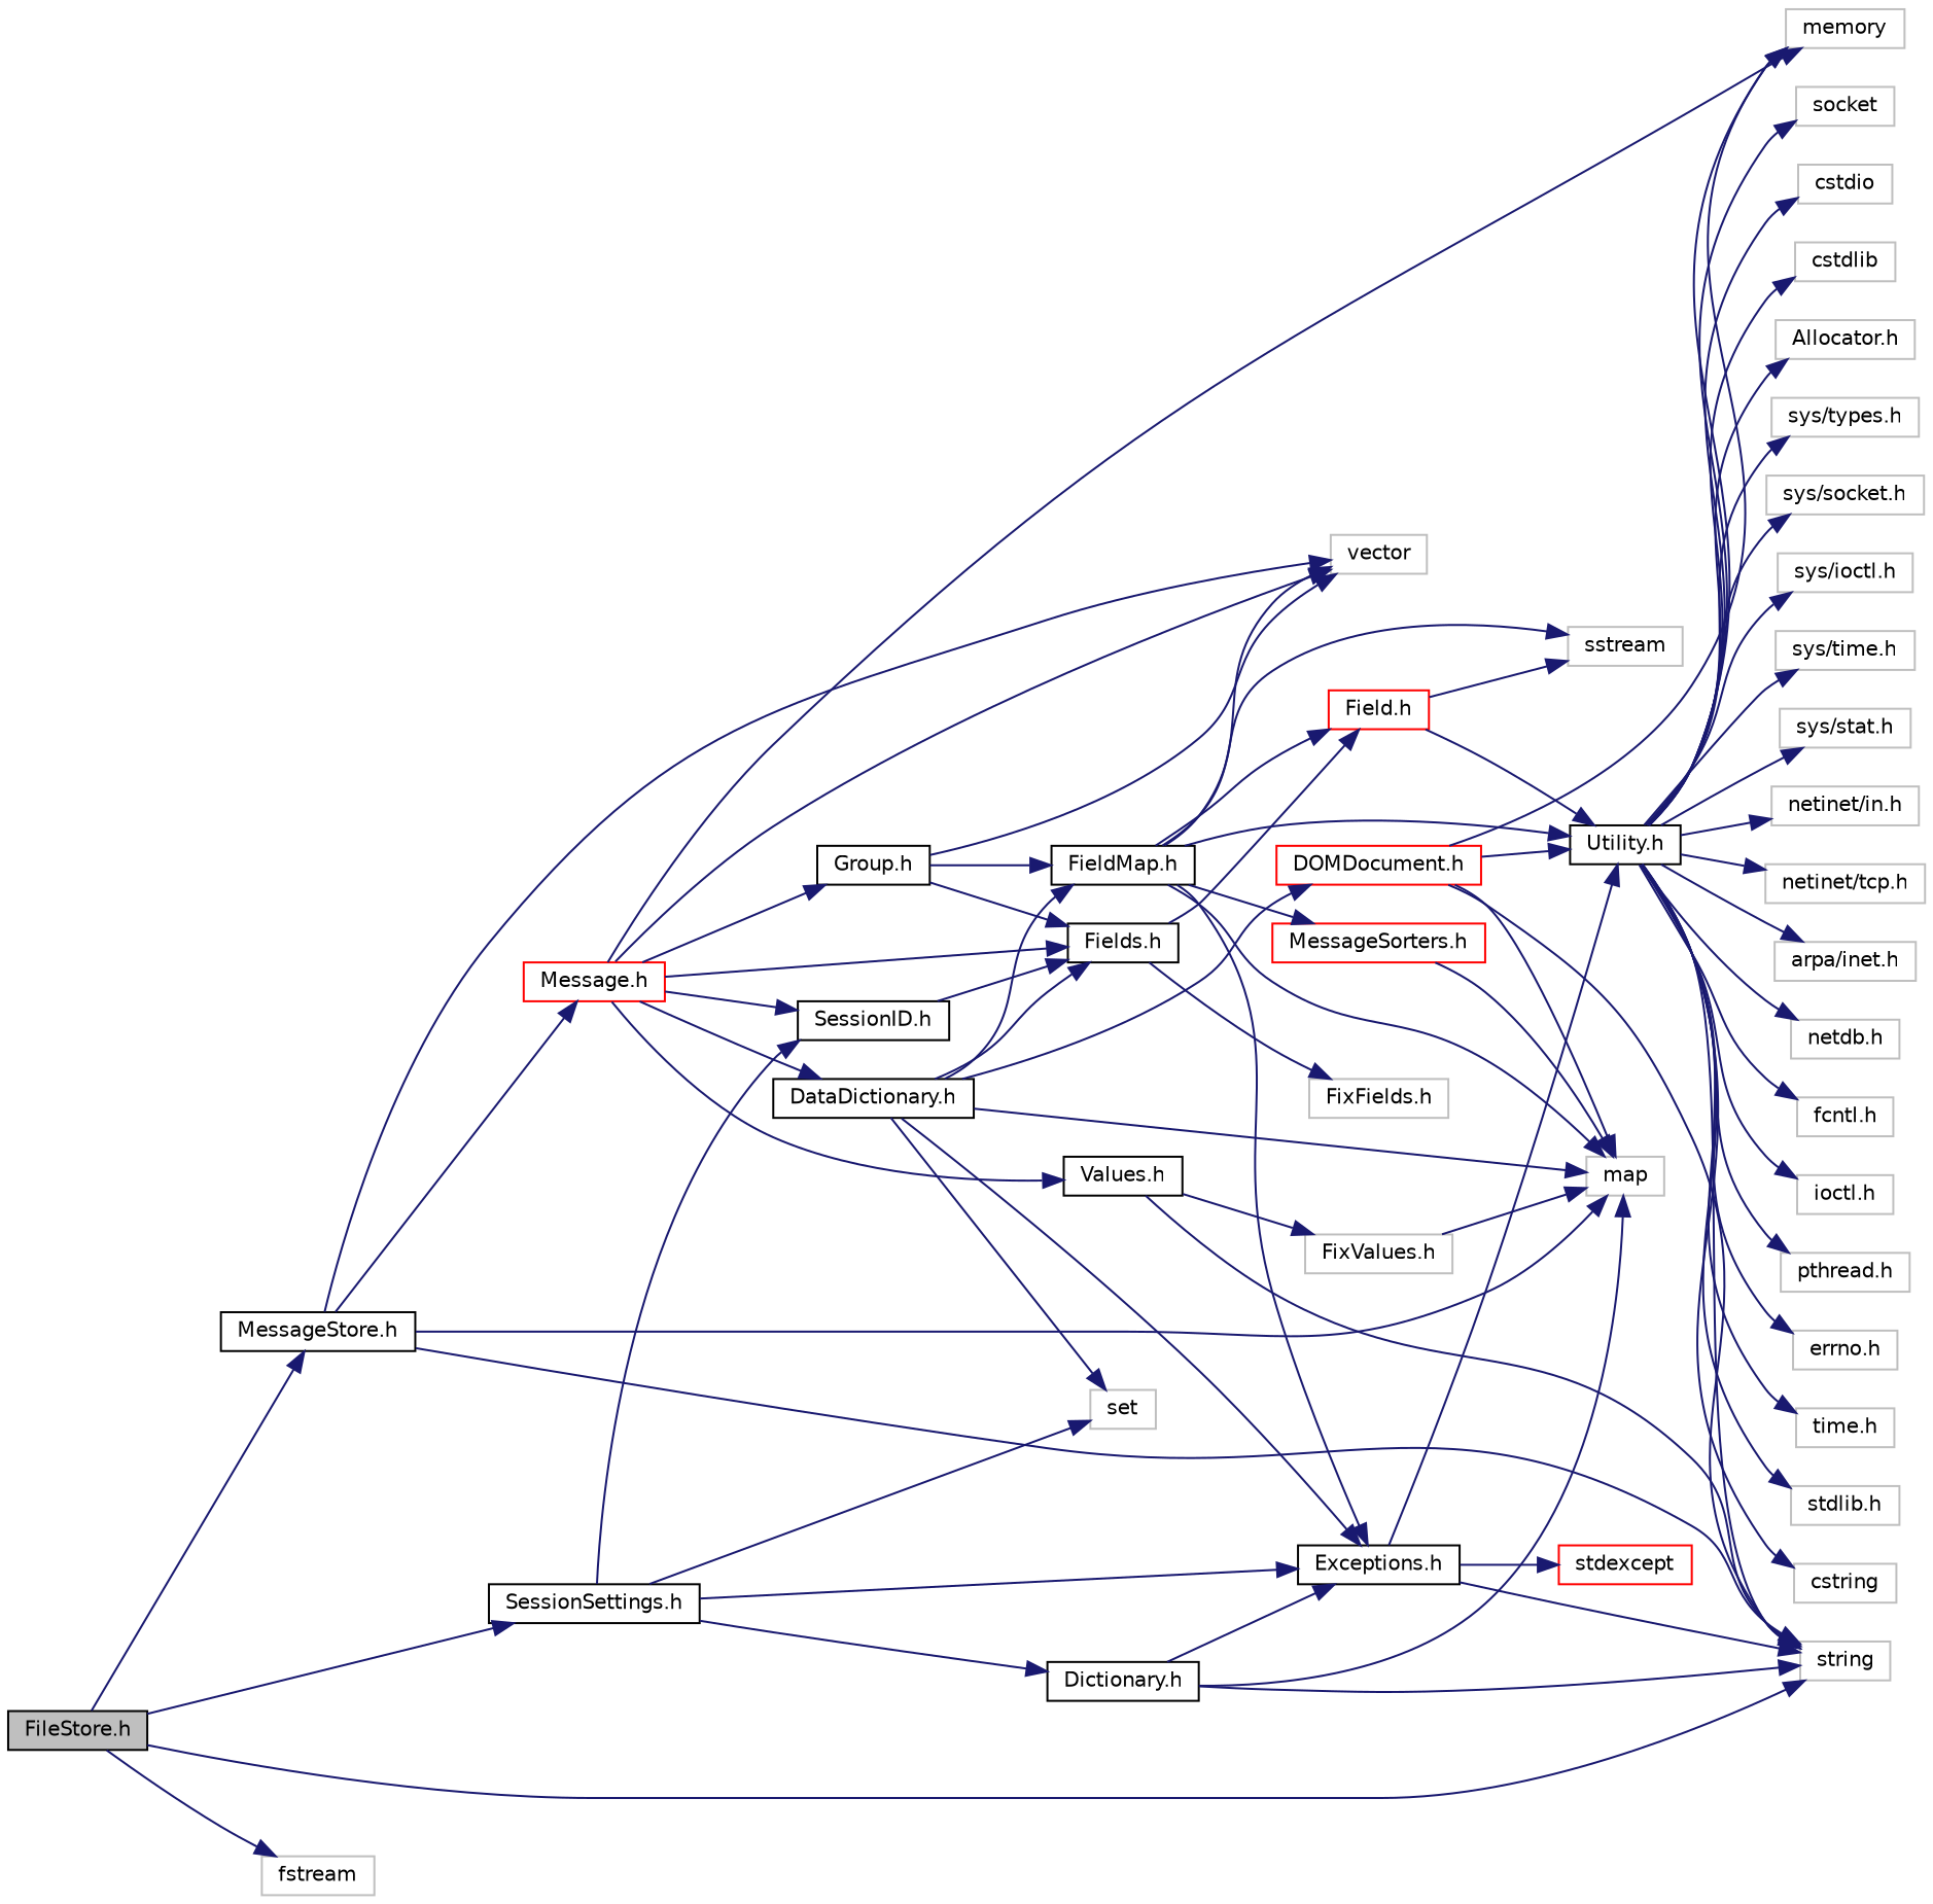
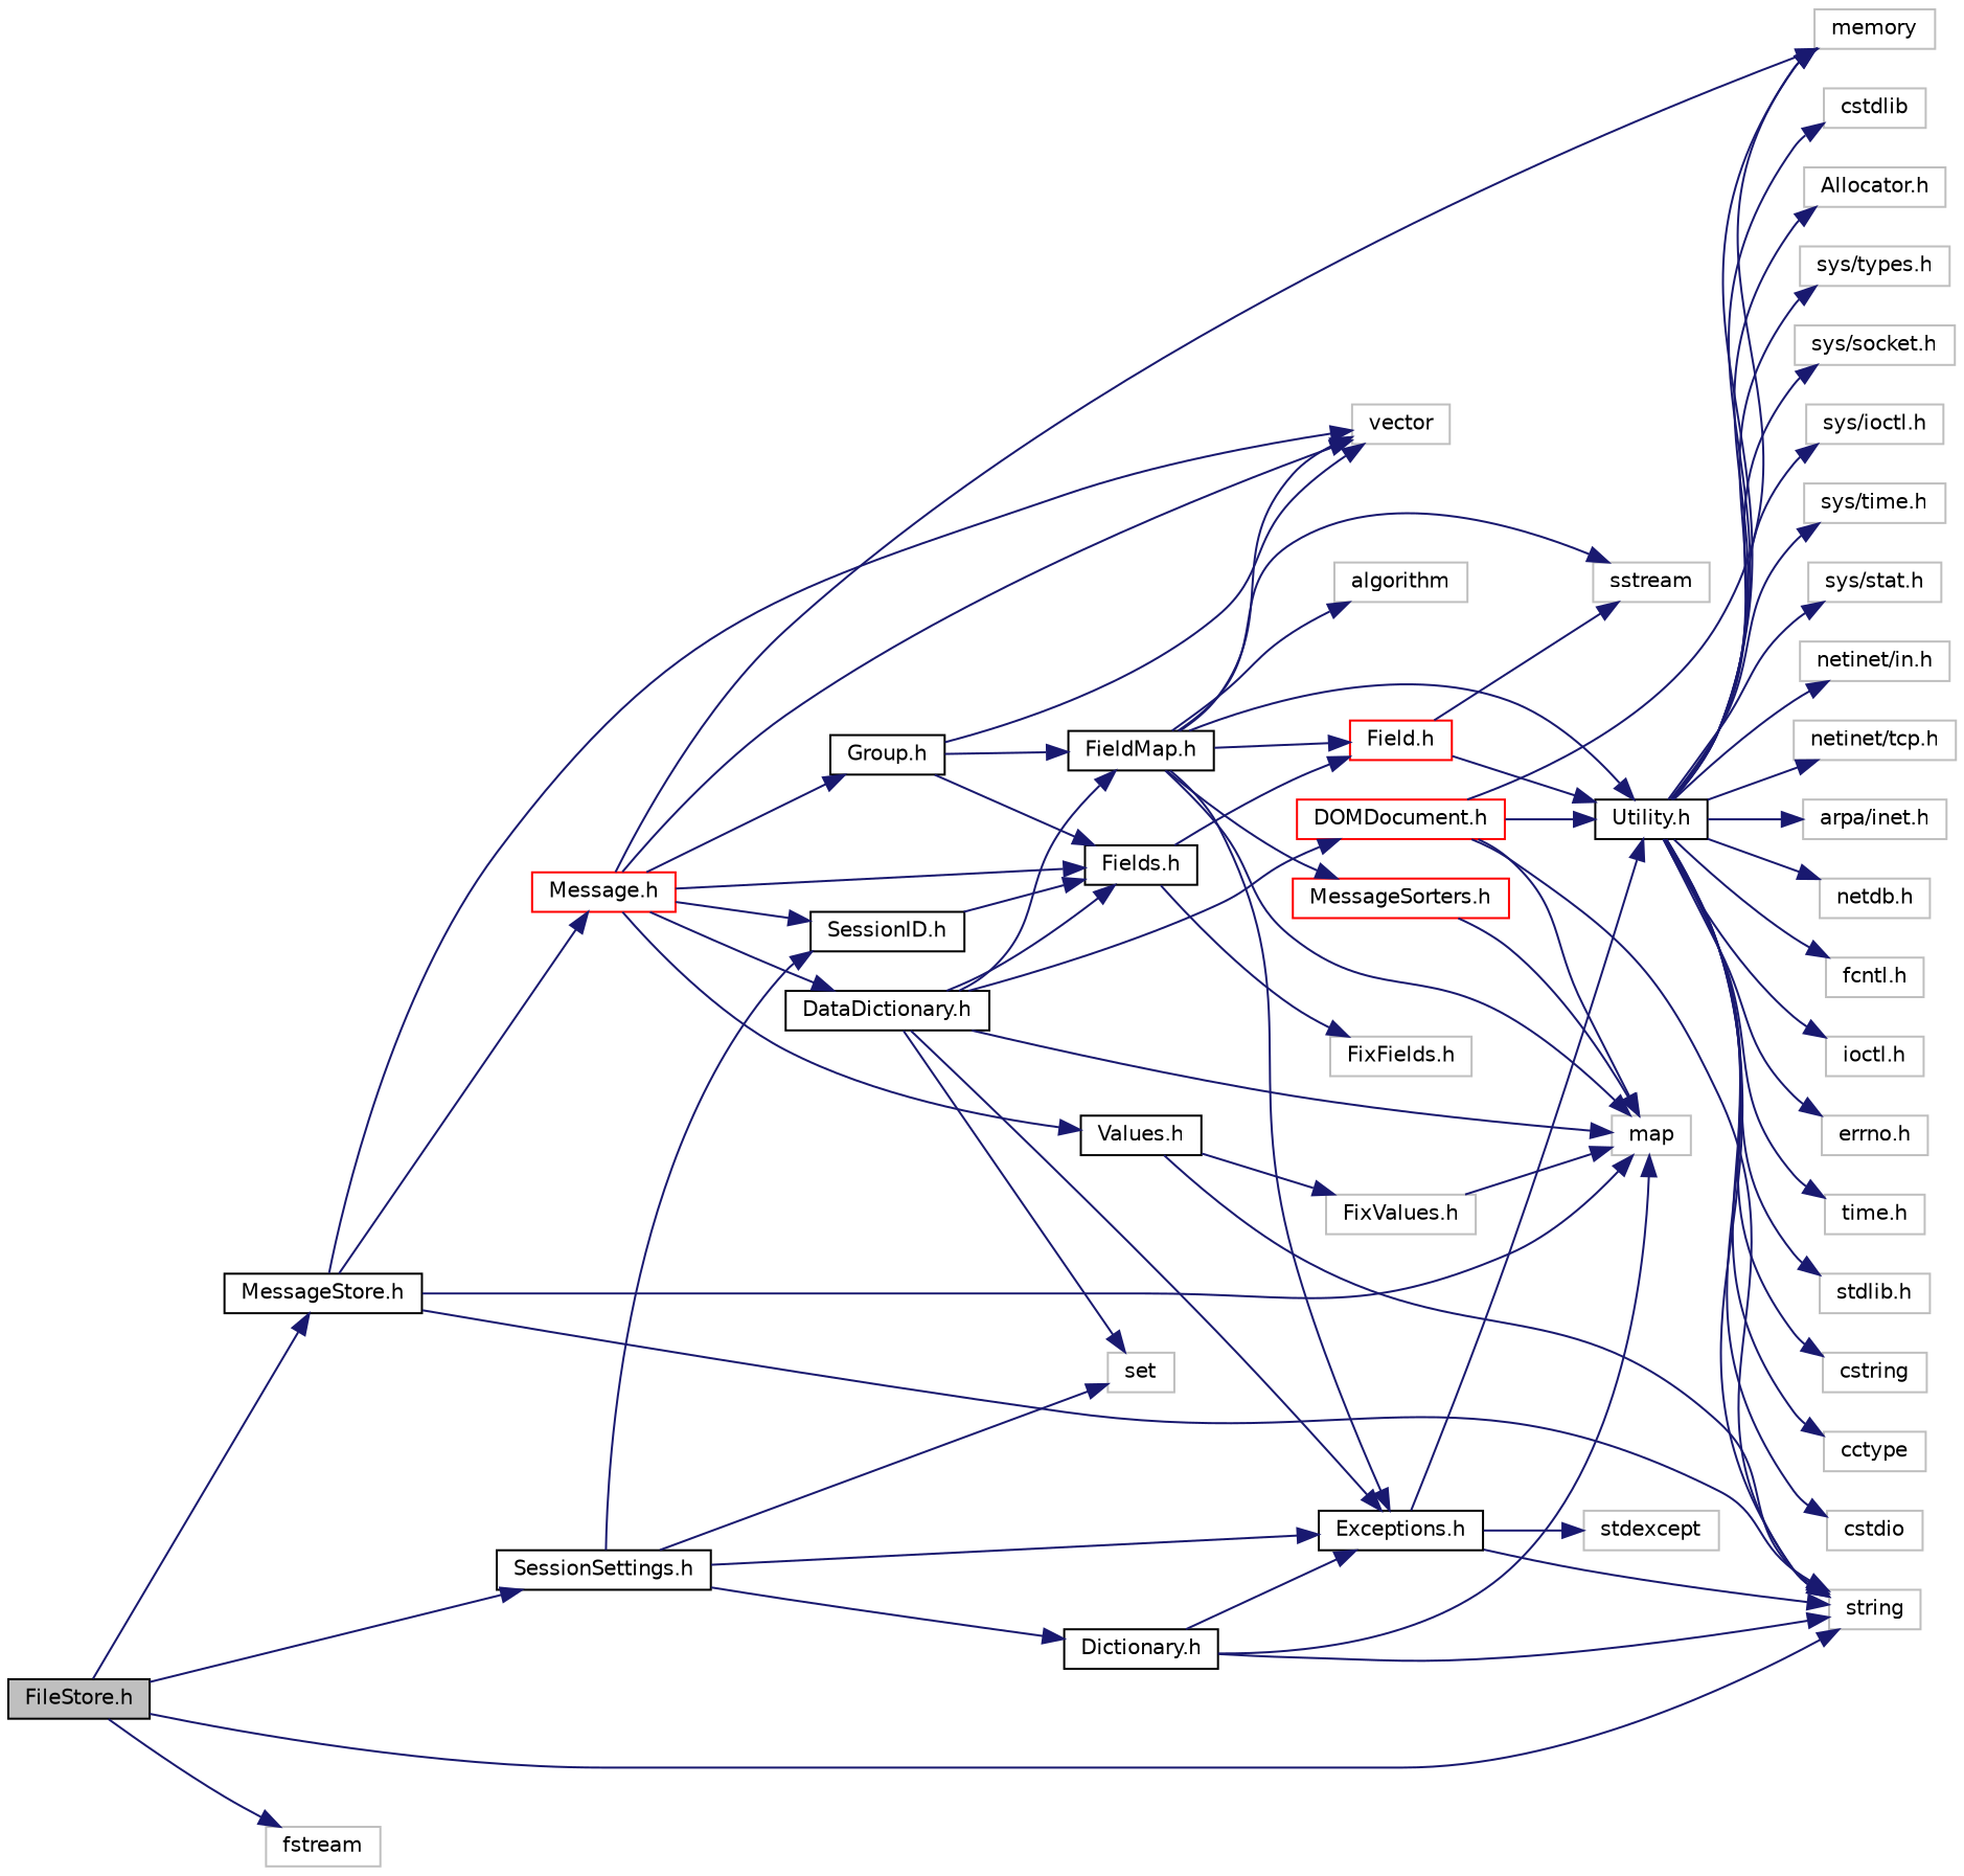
  digraph {
    rankdir=LR
    node [color=grey75 fillcolor=white fontname=Helvetica fontsize=10 shape=record style=filled]
    edge [color=midnightblue fontname=Helvetica fontsize=10 labelfontname=Helvetica labelfontsize=10 style=solid]
    n1 [color=black fillcolor=grey75 fontcolor=black height=0.2 label="FileStore.h" width=0.4]
    n2 [color=black height=0.2 label="MessageStore.h" width=0.4]
    n3 [height=0.2 label=string width=0.4]
    n4 [color=black height=0.2 label="SessionSettings.h" width=0.4]
    n5 [height=0.2 label=fstream width=0.4]
    n6 [color=red height=0.2 label="Message.h" width=0.4]
    n7 [height=0.2 label=map width=0.4]
    n8 [height=0.2 label=vector width=0.4]
    n9 [color=black height=0.2 label="SessionID.h" width=0.4]
    n10 [color=black height=0.2 label="Exceptions.h" width=0.4]
    n11 [height=0.2 label=set width=0.4]
    n12 [color=black height=0.2 label="Dictionary.h" width=0.4]
    n13 [height=0.2 label=memory width=0.4]
    n14 [color=black height=0.2 label="Fields.h" width=0.4]
    n15 [color=black height=0.2 label="Group.h" width=0.4]
    n16 [color=black height=0.2 label="DataDictionary.h" width=0.4]
    n17 [color=black height=0.2 label="Values.h" width=0.4]
    n18 [color=black height=0.2 label="FieldMap.h" width=0.4]
    n19 [color=red height=0.2 label="Field.h" width=0.4]
    n20 [height=0.2 label=sstream width=0.4]
    n21 [color=black height=0.2 label="Utility.h" width=0.4]
    n22 [color=red height=0.2 label="MessageSorters.h" width=0.4]
+   n23 [height=0.2 label=algorithm width=0.4]
    n24 [height=0.2 label="FixFields.h" width=0.4]
    n25 [color=red height=0.2 label="DOMDocument.h" width=0.4]
    n26 [height=0.2 label="FixValues.h" width=0.4]
    n27 [height=0.2 label="Allocator.h" width=0.4]
    n28 [height=0.2 label="sys/types.h" width=0.4]
    n29 [height=0.2 label="sys/socket.h" width=0.4]
    n30 [height=0.2 label="sys/ioctl.h" width=0.4]
    n31 [height=0.2 label="sys/time.h" width=0.4]
    n32 [height=0.2 label="sys/stat.h" width=0.4]
    n33 [height=0.2 label="netinet/in.h" width=0.4]
    n34 [height=0.2 label="netinet/tcp.h" width=0.4]
    n35 [height=0.2 label="arpa/inet.h" width=0.4]
    n36 [height=0.2 label="netdb.h" width=0.4]
    n37 [height=0.2 label="fcntl.h" width=0.4]
    n38 [height=0.2 label="ioctl.h" width=0.4]
-   n39 [height=0.2 label="pthread.h" width=0.4]
    n40 [height=0.2 label="errno.h" width=0.4]
    n41 [height=0.2 label="time.h" width=0.4]
    n42 [height=0.2 label="stdlib.h" width=0.4]
    n43 [height=0.2 label=cstring width=0.4]
-   n44 [height=0.2 label=socket width=0.4]
+   n44 [height=0.2 label=cctype width=0.4]
    n45 [height=0.2 label=cstdio width=0.4]
    n46 [height=0.2 label=cstdlib width=0.4]
-   n47 [color=red height=0.2 label=stdexcept width=0.4]
+   n47 [height=0.2 label=stdexcept width=0.4]
    n1 -> n2
    n1 -> n3
    n1 -> n4
    n1 -> n5
    n2 -> n3
    n2 -> n6
    n2 -> n7
    n2 -> n8
    n4 -> n9
    n4 -> n10
    n4 -> n11
    n4 -> n12
    n6 -> n8
    n6 -> n9
    n6 -> n13
    n6 -> n14
    n6 -> n15
    n6 -> n16
    n6 -> n17
    n9 -> n14
    n10 -> n3
    n10 -> n21
    n10 -> n47
    n12 -> n3
    n12 -> n7
    n12 -> n10
    n14 -> n19
    n14 -> n24
    n15 -> n8
    n15 -> n14
    n15 -> n18
    n16 -> n7
    n16 -> n10
    n16 -> n11
    n16 -> n14
    n16 -> n18
    n16 -> n25
    n17 -> n3
    n17 -> n26
    n18 -> n7
    n18 -> n8
    n18 -> n10
    n18 -> n19
    n18 -> n20
    n18 -> n21
    n18 -> n22
+   n18 -> n23
    n19 -> n20
    n19 -> n21
    n21 -> n3
    n21 -> n13
    n21 -> n27
    n21 -> n28
    n21 -> n29
    n21 -> n30
    n21 -> n31
    n21 -> n32
    n21 -> n33
    n21 -> n34
    n21 -> n35
    n21 -> n36
    n21 -> n37
    n21 -> n38
-   n21 -> n39
    n21 -> n40
    n21 -> n41
    n21 -> n42
    n21 -> n43
    n21 -> n44
    n21 -> n45
    n21 -> n46
    n22 -> n7
    n25 -> n3
    n25 -> n7
    n25 -> n13
    n25 -> n21
    n26 -> n7
  }
